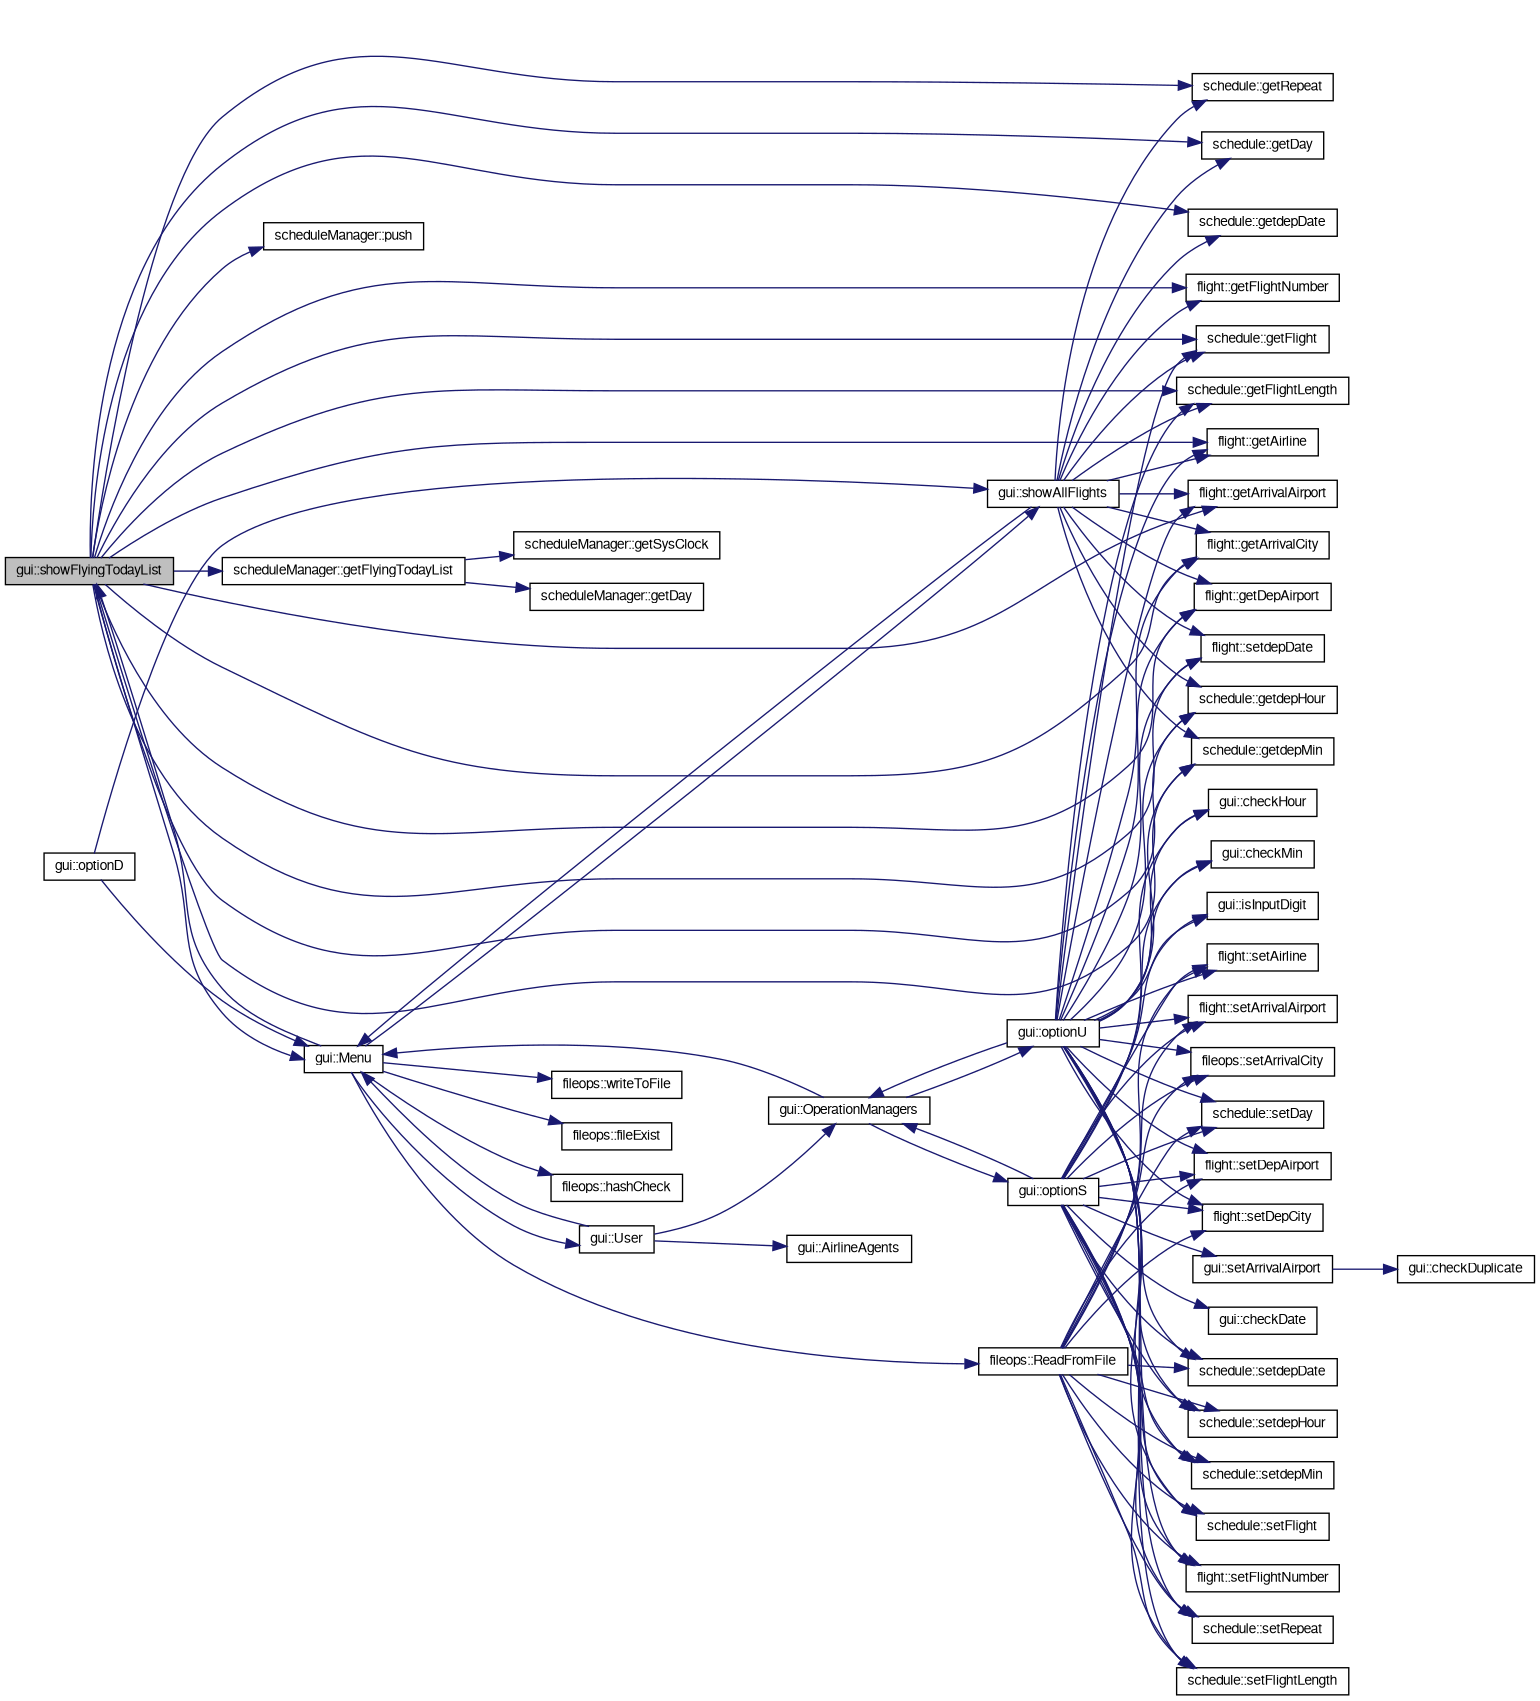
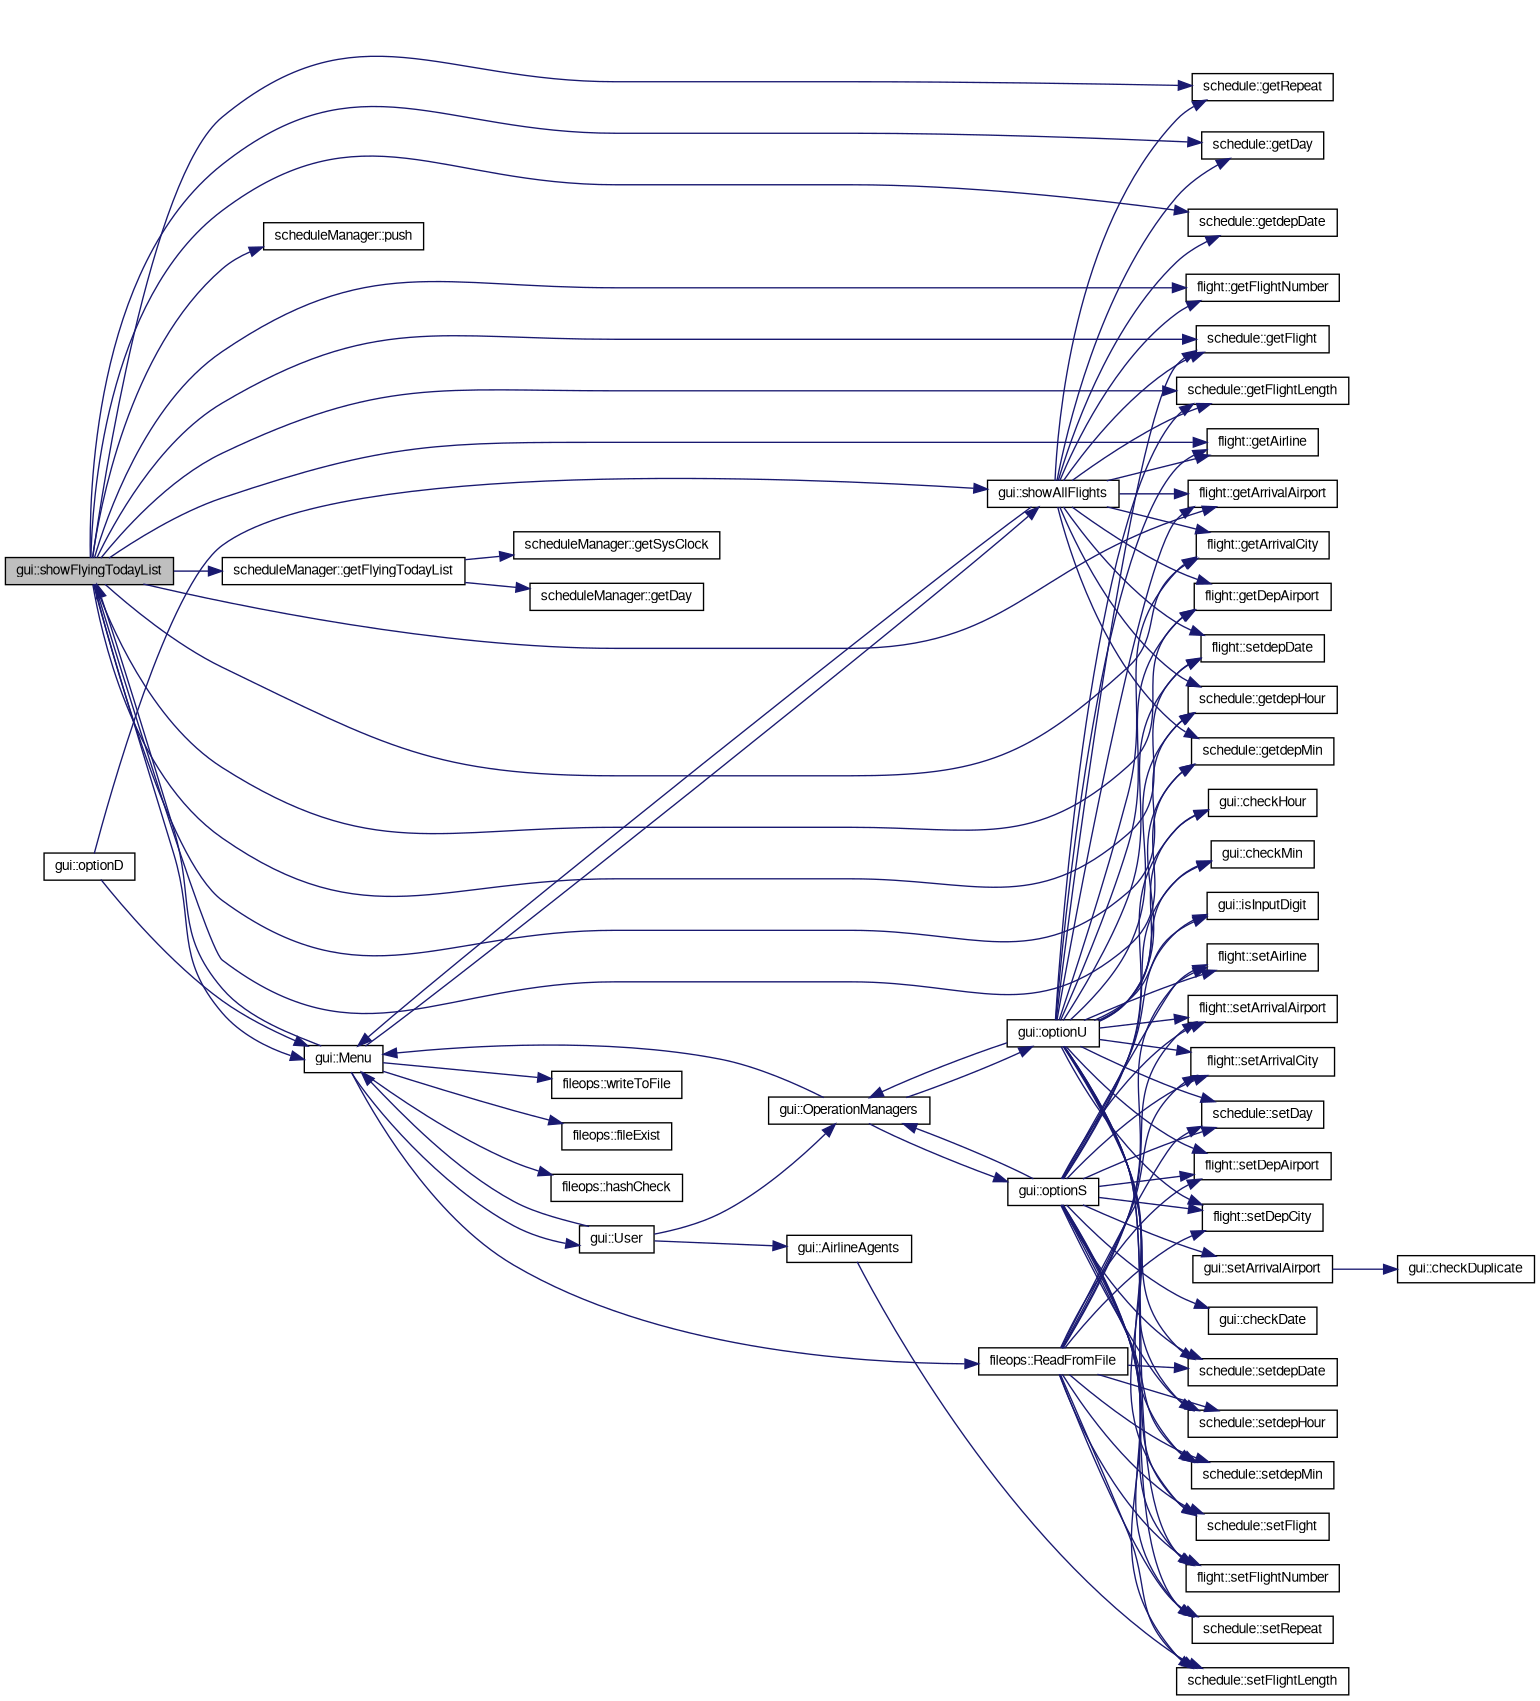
  digraph {
    rankdir=LR
    node [color=black fillcolor=white fontname=FreeSans fontsize=10 shape=record style=filled]
    edge [color=midnightblue fontname=FreeSans fontsize=10 labelfontname=FreeSans labelfontsize=10 style=solid]
    n1 [fillcolor=grey75 fontcolor=black height=0.2 label="gui::showFlyingTodayList" width=0.4]
    n2 [height=0.2 label="flight::getAirline" width=0.4]
    n3 [height=0.2 label="flight::getArrivalAirport" width=0.4]
    n4 [height=0.2 label="flight::getArrivalCity" width=0.4]
    n5 [height=0.2 label="schedule::getDay" width=0.4]
    n6 [height=0.2 label="flight::getDepAirport" width=0.4]
    n7 [height=0.2 label="flight::setdepDate" width=0.4]
    n8 [height=0.2 label="schedule::getdepDate" width=0.4]
    n9 [height=0.2 label="schedule::getdepHour" width=0.4]
    n10 [height=0.2 label="schedule::getdepMin" width=0.4]
    n11 [height=0.2 label="schedule::getFlight" width=0.4]
    n12 [height=0.2 label="schedule::getFlightLength" width=0.4]
    n13 [height=0.2 label="flight::getFlightNumber" width=0.4]
    n14 [height=0.2 label="scheduleManager::getFlyingTodayList" width=0.4]
    n15 [height=0.2 label="schedule::getRepeat" width=0.4]
    n16 [height=0.2 label="gui::Menu" width=0.4]
    n17 [height=0.2 label="scheduleManager::push" width=0.4]
    n18 [height=0.2 label="scheduleManager::getDay" width=0.4]
    n19 [height=0.2 label="scheduleManager::getSysClock" width=0.4]
    n20 [height=0.2 label="fileops::fileExist" width=0.4]
    n21 [height=0.2 label="fileops::hashCheck" width=0.4]
    n22 [height=0.2 label="fileops::ReadFromFile" width=0.4]
    n23 [height=0.2 label="gui::showAllFlights" width=0.4]
    n24 [height=0.2 label="gui::User" width=0.4]
    n25 [height=0.2 label="fileops::writeToFile" width=0.4]
    n26 [height=0.2 label="flight::setAirline" width=0.4]
    n27 [height=0.2 label="flight::setArrivalAirport" width=0.4]
-   n28 [height=0.2 label="fileops::setArrivalCity" width=0.4]
+   n28 [height=0.2 label="flight::setArrivalCity" width=0.4]
    n29 [height=0.2 label="schedule::setDay" width=0.4]
    n30 [height=0.2 label="flight::setDepAirport" width=0.4]
    n31 [height=0.2 label="flight::setDepCity" width=0.4]
    n32 [height=0.2 label="schedule::setdepDate" width=0.4]
    n33 [height=0.2 label="schedule::setdepHour" width=0.4]
    n34 [height=0.2 label="schedule::setdepMin" width=0.4]
    n35 [height=0.2 label="schedule::setFlight" width=0.4]
    n36 [height=0.2 label="schedule::setFlightLength" width=0.4]
    n37 [height=0.2 label="flight::setFlightNumber" width=0.4]
    n38 [height=0.2 label="schedule::setRepeat" width=0.4]
    n39 [height=0.2 label="gui::AirlineAgents" width=0.4]
    n40 [height=0.2 label="gui::OperationManagers" width=0.4]
    n41 [height=0.2 label="gui::optionS" width=0.4]
    n42 [height=0.2 label="gui::optionU" width=0.4]
    n43 [height=0.2 label="gui::optionD" width=0.4]
    n44 [height=0.2 label="gui::checkDate" width=0.4]
    n45 [height=0.2 label="gui::setArrivalAirport" width=0.4]
    n46 [height=0.2 label="gui::checkHour" width=0.4]
    n47 [height=0.2 label="gui::checkMin" width=0.4]
    n48 [height=0.2 label="gui::isInputDigit" width=0.4]
    n49 [height=0.2 label="gui::checkDuplicate" width=0.4]
    n1 -> n2
    n1 -> n3
    n1 -> n4
    n1 -> n5
    n1 -> n6
    n1 -> n7
    n1 -> n8
    n1 -> n9
    n1 -> n10
    n1 -> n11
    n1 -> n12
    n1 -> n13
    n1 -> n14
    n1 -> n15
    n1 -> n16
    n1 -> n17
    n14 -> n18
    n14 -> n19
    n16 -> n1
    n16 -> n20
    n16 -> n21
    n16 -> n22
    n16 -> n23
    n16 -> n24
    n16 -> n25
    n22 -> n26
    n22 -> n27
    n22 -> n28
    n22 -> n29
    n22 -> n30
    n22 -> n31
    n22 -> n32
    n22 -> n33
    n22 -> n34
    n22 -> n35
    n22 -> n36
    n22 -> n37
    n22 -> n38
    n23 -> n2
    n23 -> n3
    n23 -> n4
    n23 -> n5
    n23 -> n6
    n23 -> n7
    n23 -> n8
    n23 -> n9
    n23 -> n10
    n23 -> n11
    n23 -> n12
    n23 -> n13
    n23 -> n15
    n23 -> n16
    n24 -> n16
    n24 -> n39
    n24 -> n40
    n40 -> n16
    n40 -> n41
    n40 -> n42
    n41 -> n26
    n41 -> n27
    n41 -> n28
    n41 -> n29
    n41 -> n30
    n41 -> n31
    n41 -> n32
    n41 -> n33
    n41 -> n34
    n41 -> n35
    n41 -> n36
    n41 -> n37
    n41 -> n38
    n41 -> n40
    n41 -> n44
    n41 -> n45
    n41 -> n46
    n41 -> n47
    n41 -> n48
    n42 -> n2
    n42 -> n3
    n42 -> n4
    n42 -> n6
    n42 -> n7
    n42 -> n9
    n42 -> n10
    n42 -> n11
    n42 -> n12
    n42 -> n26
    n42 -> n27
    n42 -> n28
    n42 -> n29
    n42 -> n30
    n42 -> n31
    n42 -> n32
    n42 -> n33
    n42 -> n34
    n42 -> n35
-   n42 -> n36
+   n39 -> n36
    n42 -> n37
    n42 -> n38
    n42 -> n40
    n42 -> n46
    n42 -> n47
    n42 -> n48
    n43 -> n16
    n43 -> n23
    n45 -> n49
  }
